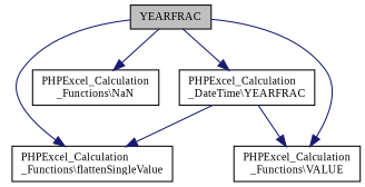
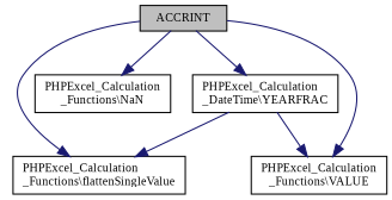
  digraph {
    rankdir=TB
    fontname="Liberation Serif"
    node [color=black fillcolor=white fontname="Liberation Serif" fontsize=10 shape=record style=filled]
    edge [color=midnightblue fontname="Liberation Serif" fontsize=10 labelfontname=Helvetica labelfontsize=10 style=solid]
-   n1 [fillcolor=grey75 fontcolor=black height=0.2 label=YEARFRAC width=0.4]
+   n1 [fillcolor=grey75 fontcolor=black height=0.2 label=ACCRINT width=0.4]
    n2 [height=0.2 label="PHPExcel_Calculation\l_Functions\\flattenSingleValue" width=0.4]
    Node2 [height=0.2 label="PHPExcel_Calculation\l_Functions\\NaN" width=0.4]
    n4 [height=0.2 label="PHPExcel_Calculation\l_DateTime\\YEARFRAC" width=0.4]
    n5 [height=0.2 label="PHPExcel_Calculation\l_Functions\\VALUE" width=0.4]
    n1 -> n2
    n1 -> Node2
    n1 -> n4
    n1 -> n5
    n4 -> n2
    n4 -> n5
  }
